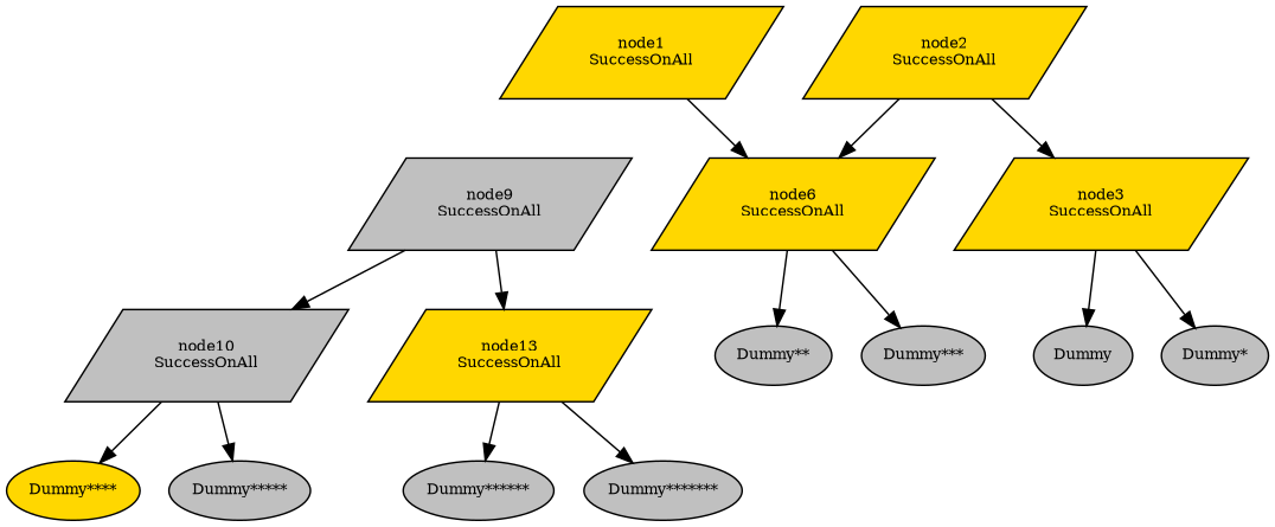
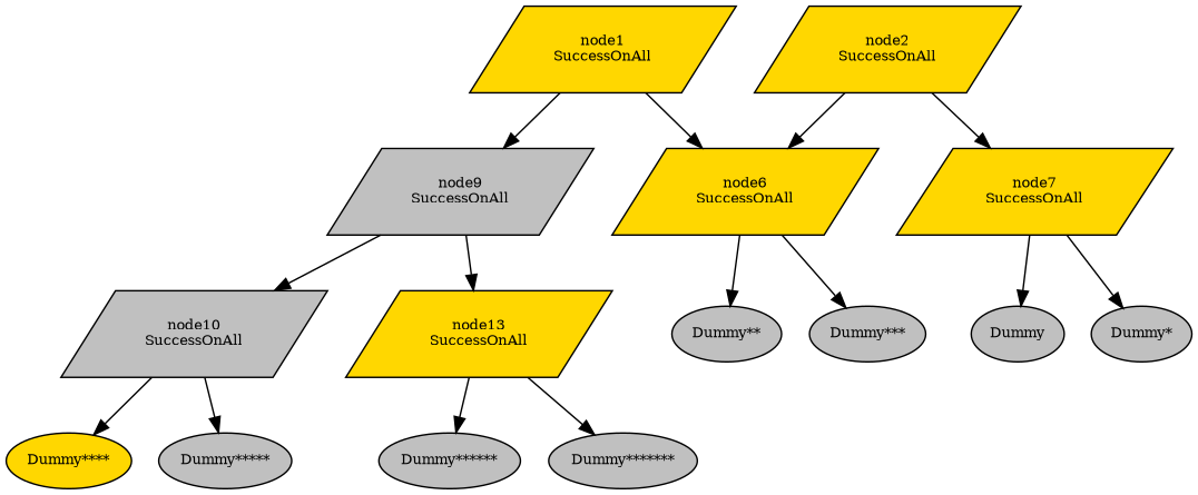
  digraph {
    fontname="times-roman"
    ordering=out
    node [fillcolor=gray fontcolor=black fontname="times-roman" fontsize=9 shape=ellipse style=filled]
    edge [fontname="times-roman"]
    n1 [fillcolor=gold label="node1\nSuccessOnAll" shape=parallelogram]
    n2 [label="node9\nSuccessOnAll" shape=parallelogram]
    n3 [fillcolor=gold label="node6\nSuccessOnAll" shape=parallelogram]
    n4 [fillcolor=gold label="node2\nSuccessOnAll" shape=parallelogram]
-   n5 [fillcolor=gold label="node3\nSuccessOnAll" shape=parallelogram]
+   n5 [fillcolor=gold label="node7\nSuccessOnAll" shape=parallelogram]
    n6 [label="node10\nSuccessOnAll" shape=parallelogram]
    n7 [fillcolor=gold label="node13\nSuccessOnAll" shape=parallelogram]
    n8 [label=Dummy]
    n9 [label="Dummy*"]
    n10 [label="Dummy**"]
    n11 [label="Dummy***"]
    n12 [fillcolor=gold label="Dummy****"]
    n13 [label="Dummy*****"]
    n14 [label="Dummy******"]
    n15 [label="Dummy*******"]
+   n1 -> n2
    n1 -> n3
    n2 -> n6
    n2 -> n7
    n3 -> n10
    n3 -> n11
    n4 -> n3
    n4 -> n5
    n5 -> n8
    n5 -> n9
    n6 -> n12
    n6 -> n13
    n7 -> n14
    n7 -> n15
  }
